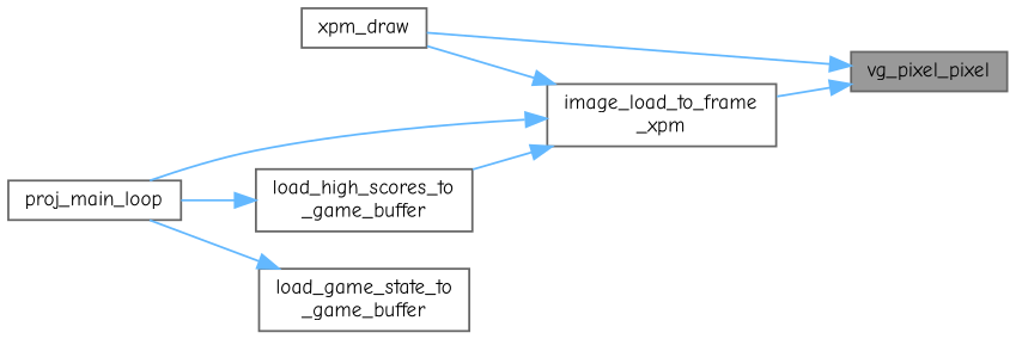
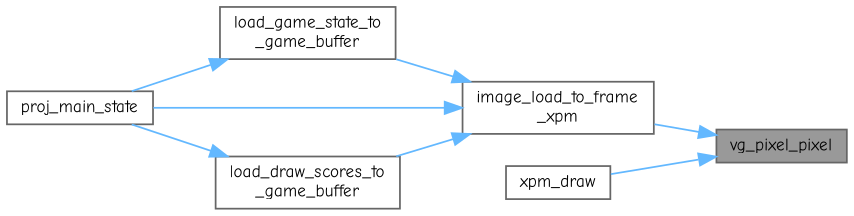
  digraph {
    fontname="Comic Neue"
    rankdir=RL
    node [color=grey40 fillcolor=white fontname="Comic Neue" fontsize=10 shape=box style=filled]
    edge [color=steelblue1 dir=back fontname="Comic Neue" fontsize=10 labelfontname=Helvetica labelfontsize=10 style=solid]
    n1 [color=gray40 fillcolor=grey60 fontcolor=black height=0.2 label=vg_pixel_pixel width=0.4]
    n2 [height=0.2 label="image_load_to_frame\l_xpm" width=0.4]
    n3 [height=0.2 label=xpm_draw width=0.4]
    n4 [height=0.2 label="load_game_state_to\l_game_buffer" width=0.4]
-   n5 [height=0.2 label=proj_main_loop width=0.4]
-   n6 [height=0.2 label="load_high_scores_to\l_game_buffer" width=0.4]
+   n5 [height=0.2 label=proj_main_state width=0.4]
+   n6 [height=0.2 label="load_draw_scores_to\l_game_buffer" width=0.4]
    n1 -> n2
    n1 -> n3
-   n2 -> n3
+   n2 -> n4
    n2 -> n5
    n2 -> n6
    n4 -> n5
    n6 -> n5
  }
